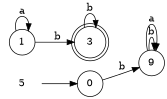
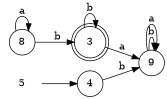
  digraph {
    rankdir=LR
    node [shape=circle]
-   n1 [label=0]
+   n1 [label=4]
    n2 [label=9]
    n3 [label=3 shape=doublecircle]
-   n4 [label=1]
+   n4 [label=8]
    5 [shape=plaintext]
    n1 -> n2 [label=b]
    n2 -> n2 [label=b]
    n2 -> n2 [label=a]
+   n3 -> n2 [label=a]
    n3 -> n3 [label=b]
    n4 -> n3 [label=b]
    n4 -> n4 [label=a]
    5 -> n1
  }
